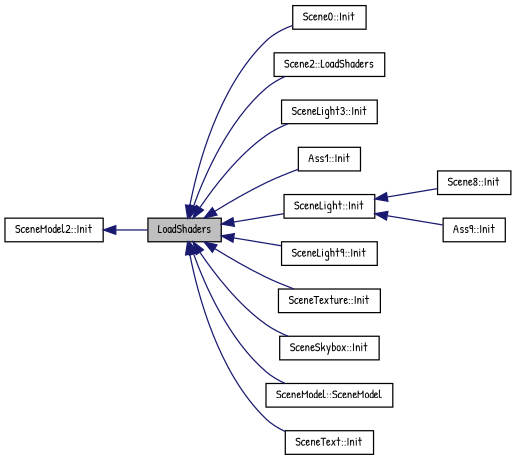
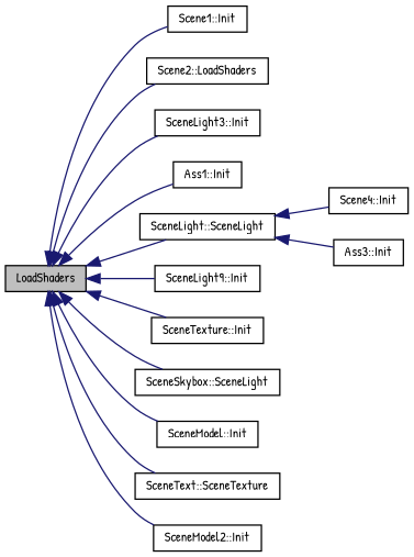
  digraph {
    fontname="Patrick Hand"
    rankdir=LR
    node [color=black fontname="Patrick Hand" fontsize=10 shape=record]
    edge [color=midnightblue dir=back fontname="Patrick Hand" fontsize=10 labelfontname=Helvetica labelfontsize=10 style=solid]
    n1 [fillcolor=grey75 fontcolor=black height=0.2 label=LoadShaders style=filled width=0.4]
-   n2 [height=0.2 label="Scene0::Init" width=0.4]
+   n2 [height=0.2 label="Scene1::Init" width=0.4]
    n3 [height=0.2 label="Scene2::LoadShaders" width=0.4]
    n4 [height=0.2 label="SceneLight3::Init" width=0.4]
    n5 [height=0.2 label="Ass1::Init" width=0.4]
-   n6 [height=0.2 label="SceneLight::Init" width=0.4]
+   n6 [height=0.2 label="SceneLight::SceneLight" width=0.4]
    n7 [height=0.2 label="SceneLight9::Init" width=0.4]
    n8 [height=0.2 label="SceneTexture::Init" width=0.4]
-   n9 [height=0.2 label="SceneSkybox::Init" width=0.4]
-   n10 [height=0.2 label="SceneModel::SceneModel" width=0.4]
-   n11 [height=0.2 label="SceneText::Init" width=0.4]
+   n9 [height=0.2 label="SceneSkybox::SceneLight" width=0.4]
+   n10 [height=0.2 label="SceneModel::Init" width=0.4]
+   n11 [height=0.2 label="SceneText::SceneTexture" width=0.4]
    n12 [height=0.2 label="SceneModel2::Init" width=0.4]
-   n13 [height=0.2 label="Scene8::Init" width=0.4]
-   n14 [height=0.2 label="Ass9::Init" width=0.4]
+   n13 [height=0.2 label="Scene4::Init" width=0.4]
+   n14 [height=0.2 label="Ass3::Init" width=0.4]
    n1 -> n2
    n1 -> n3
    n1 -> n4
    n1 -> n5
    n1 -> n6
    n1 -> n7
    n1 -> n8
    n1 -> n9
    n1 -> n10
    n1 -> n11
-   n12 -> n1
+   n1 -> n12
    n6 -> n13
    n6 -> n14
  }
